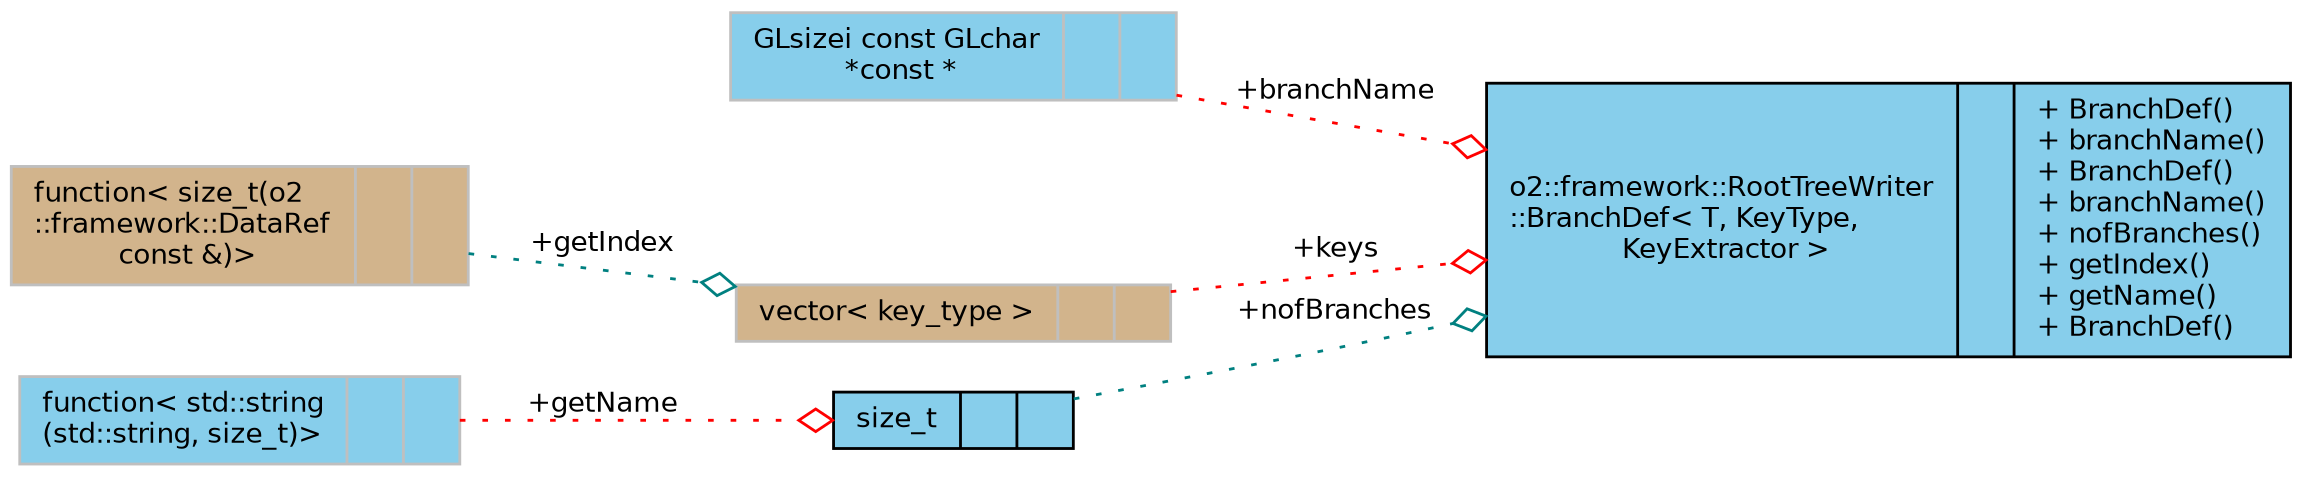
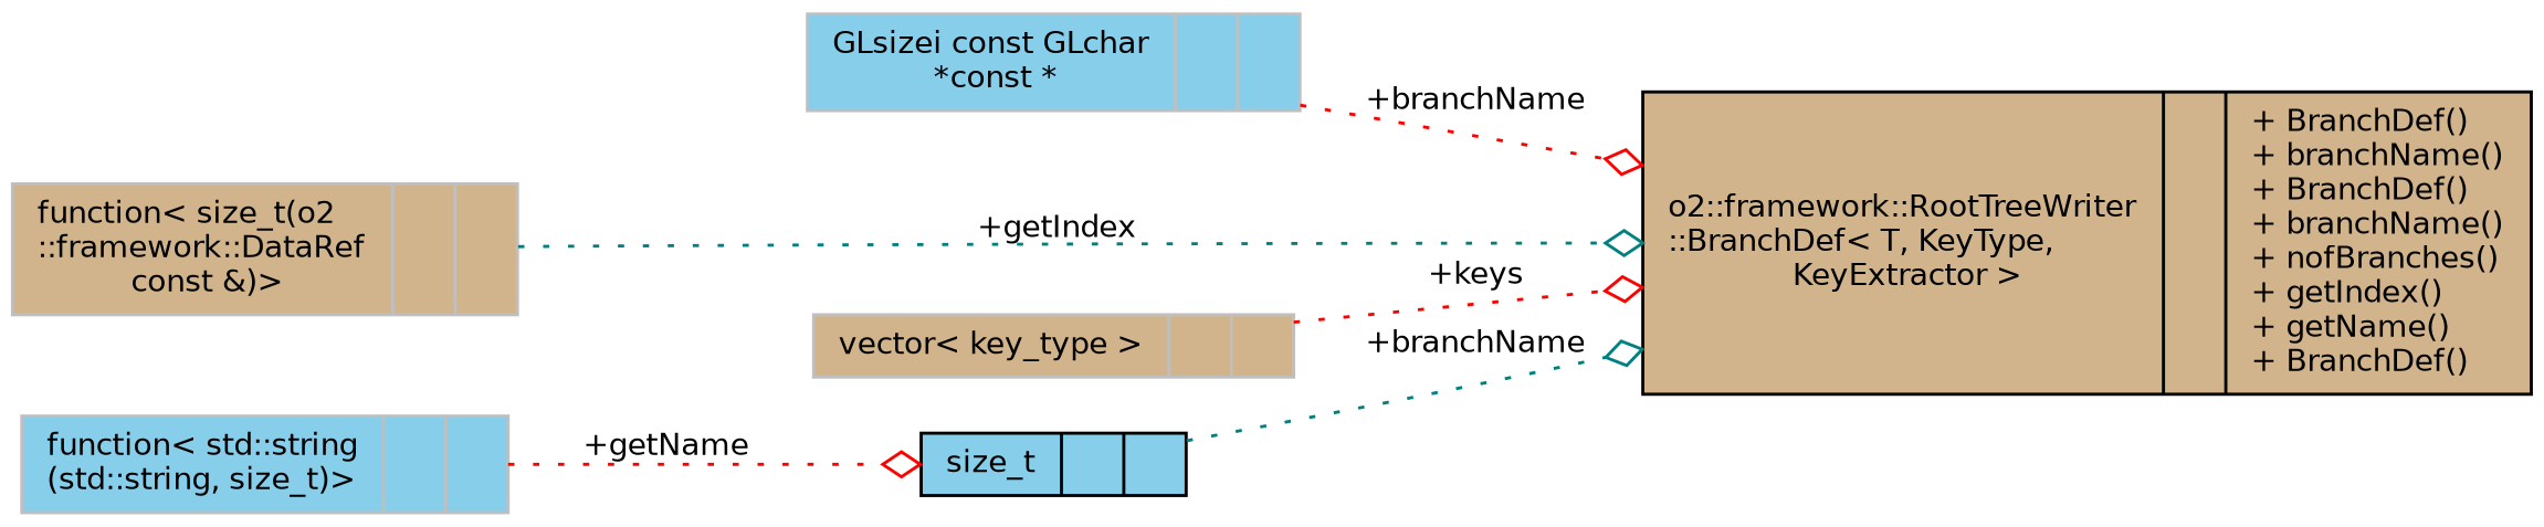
  digraph {
    rankdir=LR
    node [color=grey75 fillcolor=skyblue fontname=Helvetica fontsize=10 shape=record style=filled]
    edge [arrowhead=odiamond color=red fontname=Helvetica fontsize=10 labelfontname=Helvetica labelfontsize=10 style=dotted]
-   n1 [color=black fontcolor=black height=0.2 label="{o2::framework::RootTreeWriter\l::BranchDef\< T, KeyType,\l KeyExtractor \>\n||+ BranchDef()\l+ branchName()\l+ BranchDef()\l+ branchName()\l+ nofBranches()\l+ getIndex()\l+ getName()\l+ BranchDef()\l}" width=0.4]
+   n1 [color=black fillcolor=tan fontcolor=black height=0.2 label="{o2::framework::RootTreeWriter\l::BranchDef\< T, KeyType,\l KeyExtractor \>\n||+ BranchDef()\l+ branchName()\l+ BranchDef()\l+ branchName()\l+ nofBranches()\l+ getIndex()\l+ getName()\l+ BranchDef()\l}" width=0.4]
    n2 [height=0.2 label="{GLsizei const GLchar\l *const *\n||}" width=0.4]
    n3 [fillcolor=tan height=0.2 label="{vector\< key_type \>\n||}" width=0.4]
    n4 [color=black height=0.2 label="{size_t\n||}" width=0.4]
    n5 [height=0.2 label="{function\< std::string\l(std::string, size_t)\>\n||}" width=0.4]
    n6 [fillcolor=tan height=0.2 label="{function\< size_t(o2\l::framework::DataRef\l const &)\>\n||}" width=0.4]
    n2 -> n1 [label=" +branchName"]
    n3 -> n1 [label=" +keys"]
-   n4 -> n1 [color=teal label=" +nofBranches"]
+   n4 -> n1 [color=teal label=" +branchName"]
    n5 -> n4 [label=" +getName"]
-   n6 -> n3 [color=teal label=" +getIndex"]
+   n6 -> n1 [color=teal label=" +getIndex"]
  }
